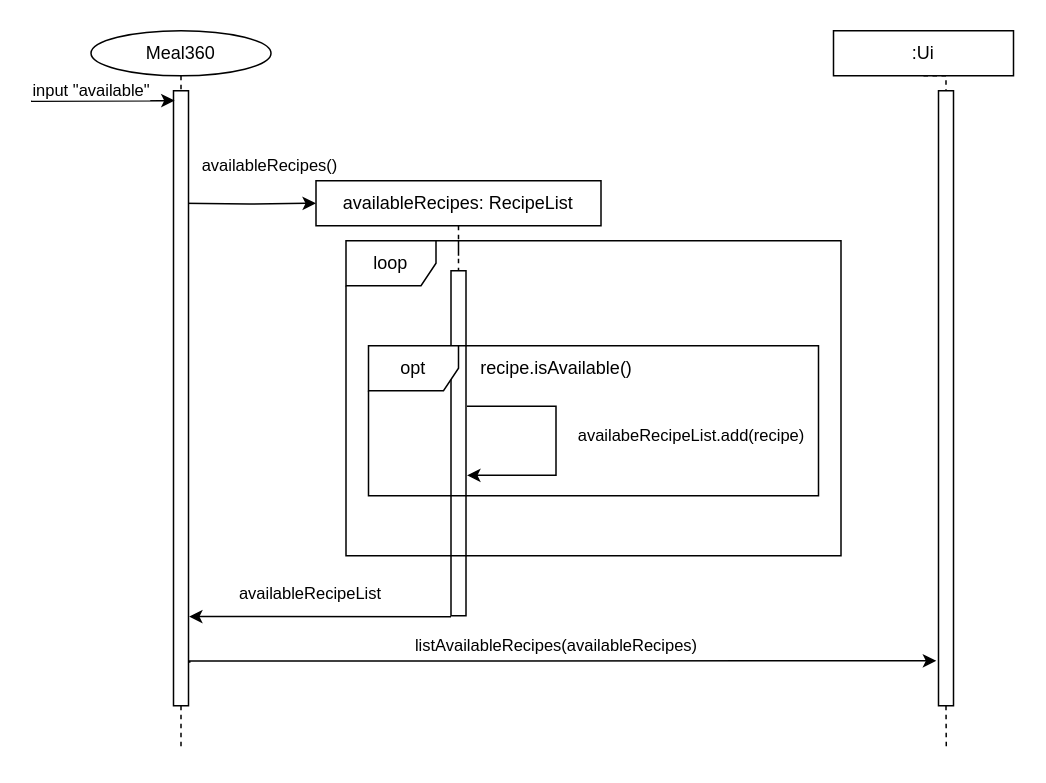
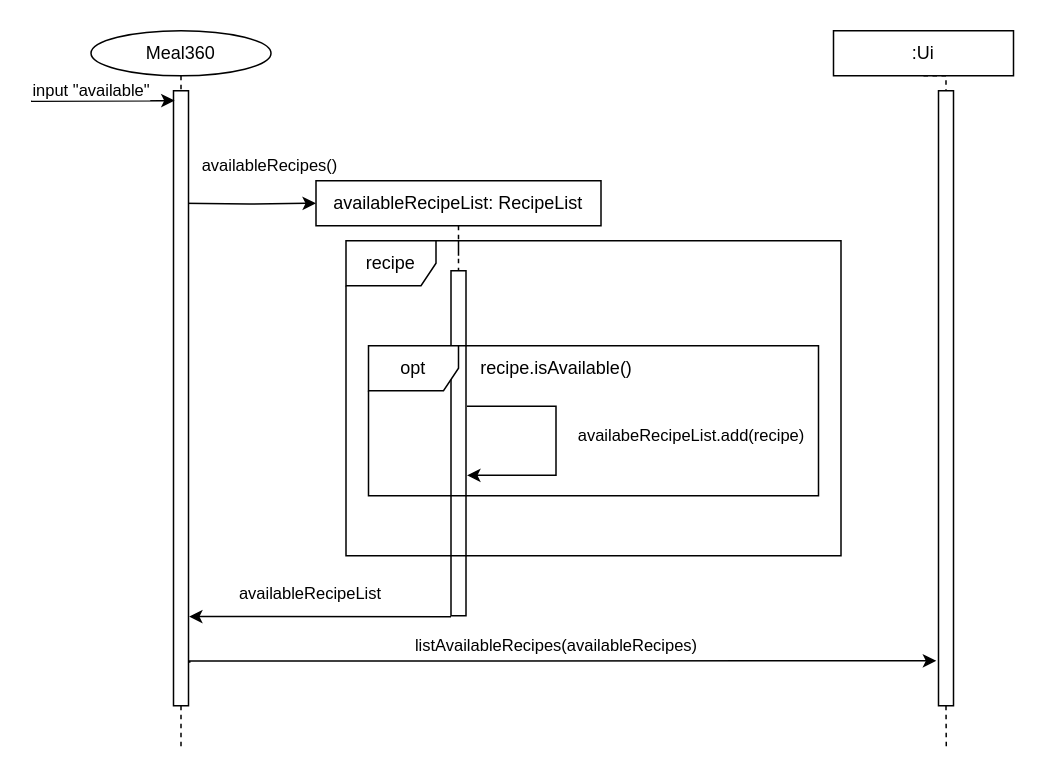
  <mxCell id="0" />
  <mxCell id="1" parent="0" />
  <mxCell id="2" style="edgeStyle=orthogonalEdgeStyle;rounded=0;orthogonalLoop=1;jettySize=auto;html=1;exitX=0.5;exitY=1;exitDx=0;exitDy=0;entryX=0.5;entryY=0;entryDx=0;entryDy=0;endArrow=none;endFill=0;dashed=1;" parent="1" source="3" target="7" edge="1"><mxGeometry relative="1" as="geometry" /></mxCell>
  <mxCell id="3" value="Meal360" style="ellipse;whiteSpace=wrap;html=1;" parent="1" vertex="1"><mxGeometry x="60" y="20" width="120" height="30" as="geometry" /></mxCell>
  <mxCell id="4" value="availableRecipes()" style="edgeStyle=orthogonalEdgeStyle;rounded=0;orthogonalLoop=1;jettySize=auto;html=1;entryX=0;entryY=0.5;entryDx=0;entryDy=0;" parent="1" target="12" edge="1"><mxGeometry x="0.333" y="25" relative="1" as="geometry"><mxPoint x="120" y="135" as="sourcePoint" /><mxPoint as="offset" /></mxGeometry></mxCell>
  <mxCell id="5" value="listAvailableRecipes(availableRecipes)" style="edgeStyle=orthogonalEdgeStyle;rounded=0;orthogonalLoop=1;jettySize=auto;html=1;exitX=1.084;exitY=0.93;exitDx=0;exitDy=0;exitPerimeter=0;entryX=-0.147;entryY=0.927;entryDx=0;entryDy=0;entryPerimeter=0;" parent="1" source="7" target="20" edge="1"><mxGeometry x="-0.016" y="10" relative="1" as="geometry"><mxPoint x="600" y="438" as="targetPoint" /><Array as="points"><mxPoint x="126" y="440" /></Array><mxPoint as="offset" /></mxGeometry></mxCell>
  <mxCell id="6" style="edgeStyle=orthogonalEdgeStyle;rounded=0;orthogonalLoop=1;jettySize=auto;html=1;exitX=0.5;exitY=1;exitDx=0;exitDy=0;endArrow=none;endFill=0;dashed=1;" edge="1" parent="1" source="7"><mxGeometry relative="1" as="geometry"><mxPoint x="120" y="500" as="targetPoint" /></mxGeometry></mxCell>
  <mxCell id="7" value="" style="rounded=0;whiteSpace=wrap;html=1;" parent="1" vertex="1"><mxGeometry x="115" y="60" width="10" height="410" as="geometry" /></mxCell>
  <mxCell id="8" value="availableRecipeList" style="edgeStyle=orthogonalEdgeStyle;rounded=0;orthogonalLoop=1;jettySize=auto;html=1;exitX=0;exitY=1;exitDx=0;exitDy=0;entryX=1.033;entryY=0.855;entryDx=0;entryDy=0;entryPerimeter=0;" parent="1" source="9" target="7" edge="1"><mxGeometry x="0.071" y="-16" relative="1" as="geometry"><mxPoint x="150" y="300" as="targetPoint" /><Array as="points"><mxPoint x="125" y="410" /></Array><mxPoint as="offset" /></mxGeometry></mxCell>
  <mxCell id="9" value="" style="rounded=0;whiteSpace=wrap;html=1;" parent="1" vertex="1"><mxGeometry x="300" y="180" width="10" height="230" as="geometry" /></mxCell>
  <mxCell id="10" value="input &quot;available&quot;" style="endArrow=classic;html=1;rounded=0;entryX=0.077;entryY=0.016;entryDx=0;entryDy=0;entryPerimeter=0;" parent="1" target="7" edge="1"><mxGeometry x="-0.164" y="7" width="50" height="50" relative="1" as="geometry"><mxPoint x="20" y="67" as="sourcePoint" /><mxPoint x="110" y="70" as="targetPoint" /><mxPoint as="offset" /></mxGeometry></mxCell>
  <mxCell id="11" value="" style="edgeStyle=orthogonalEdgeStyle;rounded=0;orthogonalLoop=1;jettySize=auto;html=1;endArrow=none;endFill=0;dashed=1;" parent="1" source="12" target="9" edge="1"><mxGeometry relative="1" as="geometry" /></mxCell>
- <mxCell id="12" value="availableRecipes: RecipeList" style="rounded=0;whiteSpace=wrap;html=1;" parent="1" vertex="1"><mxGeometry x="210" y="120" width="190" height="30" as="geometry" /></mxCell>
+ <mxCell id="12" value="availableRecipeList: RecipeList" style="rounded=0;whiteSpace=wrap;html=1;" parent="1" vertex="1"><mxGeometry x="210" y="120" width="190" height="30" as="geometry" /></mxCell>
  <mxCell id="13" value="opt" style="shape=umlFrame;whiteSpace=wrap;html=1;pointerEvents=0;" parent="1" vertex="1"><mxGeometry x="245" y="230" width="300" height="100" as="geometry" /></mxCell>
  <mxCell id="14" value="recipe.isAvailable()" style="text;html=1;align=center;verticalAlign=middle;resizable=0;points=[];autosize=1;strokeColor=none;fillColor=none;" parent="1" vertex="1"><mxGeometry x="310" y="230" width="120" height="30" as="geometry" /></mxCell>
- <mxCell id="15" value="loop" style="shape=umlFrame;whiteSpace=wrap;html=1;pointerEvents=0;" parent="1" vertex="1"><mxGeometry x="230" y="160" width="330" height="210" as="geometry" /></mxCell>
+ <mxCell id="15" value="recipe" style="shape=umlFrame;whiteSpace=wrap;html=1;pointerEvents=0;" parent="1" vertex="1"><mxGeometry x="230" y="160" width="330" height="210" as="geometry" /></mxCell>
  <mxCell id="16" value="availabeRecipeList.add(recipe)" style="edgeStyle=orthogonalEdgeStyle;rounded=0;orthogonalLoop=1;jettySize=auto;html=1;exitX=1.067;exitY=0.393;exitDx=0;exitDy=0;entryX=1.067;entryY=0.593;entryDx=0;entryDy=0;entryPerimeter=0;exitPerimeter=0;" parent="1" source="9" target="9" edge="1"><mxGeometry x="-0.042" y="90" relative="1" as="geometry"><Array as="points"><mxPoint x="370" y="270" /><mxPoint x="370" y="316" /></Array><mxPoint as="offset" /></mxGeometry></mxCell>
  <mxCell id="17" style="edgeStyle=orthogonalEdgeStyle;rounded=0;orthogonalLoop=1;jettySize=auto;html=1;exitX=0.5;exitY=1;exitDx=0;exitDy=0;entryX=0.5;entryY=0;entryDx=0;entryDy=0;dashed=1;endArrow=none;endFill=0;" parent="1" source="18" target="20" edge="1"><mxGeometry relative="1" as="geometry" /></mxCell>
  <mxCell id="18" value=":Ui" style="rounded=0;whiteSpace=wrap;html=1;" parent="1" vertex="1"><mxGeometry x="555" y="20" width="120" height="30" as="geometry" /></mxCell>
  <mxCell id="19" style="edgeStyle=orthogonalEdgeStyle;rounded=0;orthogonalLoop=1;jettySize=auto;html=1;exitX=0.5;exitY=1;exitDx=0;exitDy=0;endArrow=none;endFill=0;dashed=1;" edge="1" parent="1" source="20"><mxGeometry relative="1" as="geometry"><mxPoint x="630.2" y="500" as="targetPoint" /></mxGeometry></mxCell>
  <mxCell id="20" value="" style="rounded=0;whiteSpace=wrap;html=1;" parent="1" vertex="1"><mxGeometry x="625" y="60" width="10" height="410" as="geometry" /></mxCell>
